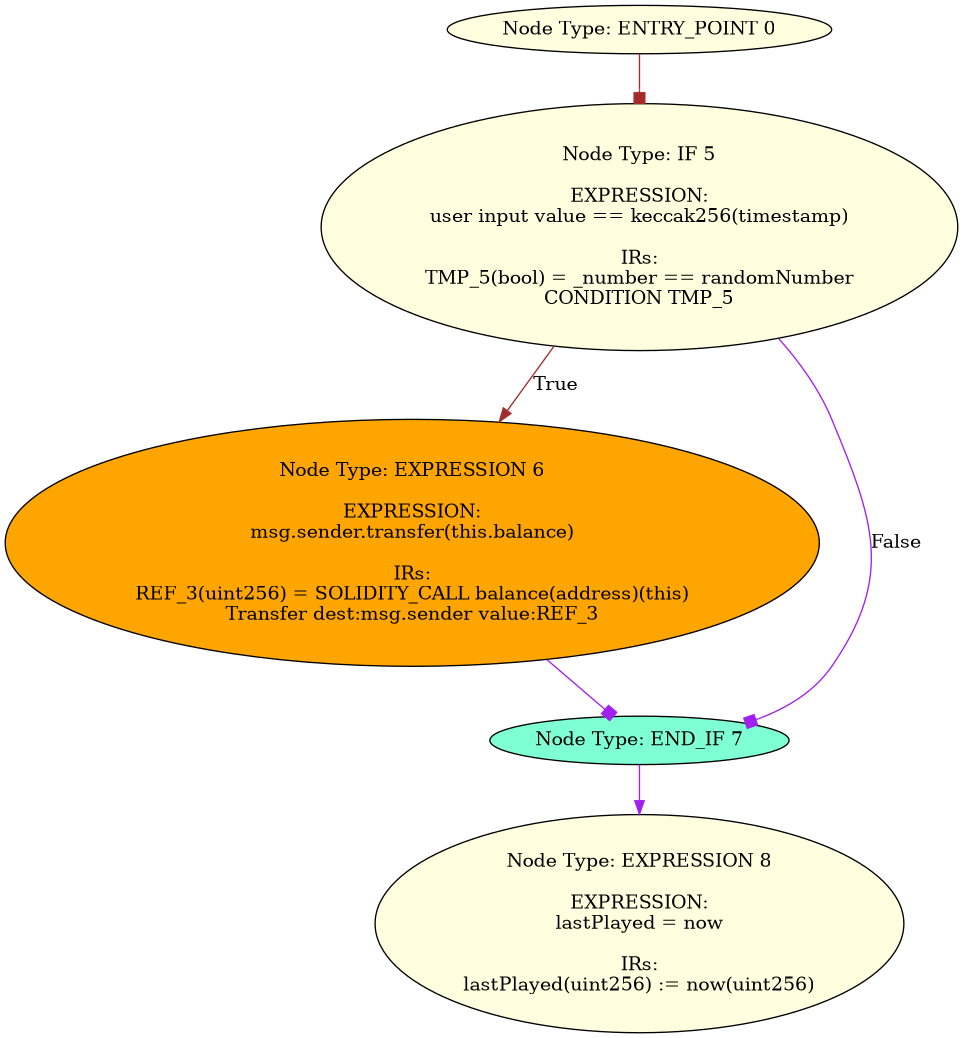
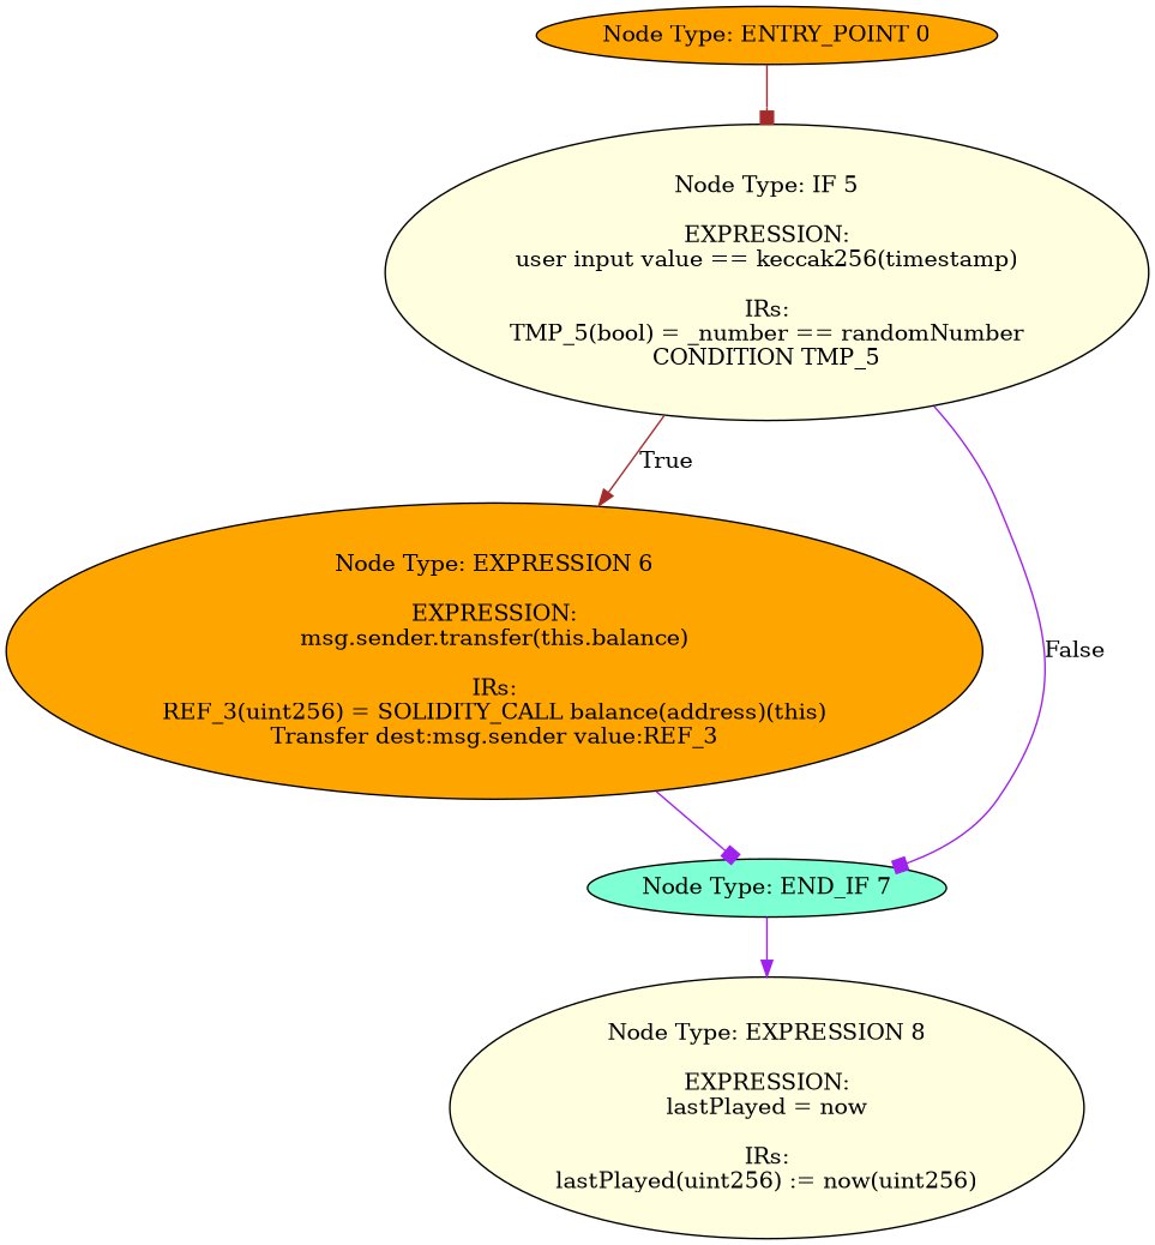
  digraph {
    node [style=filled fillcolor=orange]
    edge [color=purple arrowhead=box]
-   n1 [label="Node Type: ENTRY_POINT 0\n" fillcolor=lightyellow]
+   n1 [label="Node Type: ENTRY_POINT 0\n"]
    n2 [label="Node Type: IF 5\n\nEXPRESSION:\nuser input value == keccak256(timestamp)\n\nIRs:\nTMP_5(bool) = _number == randomNumber\nCONDITION TMP_5" fillcolor=lightyellow]
    n3 [label="Node Type: EXPRESSION 6\n\nEXPRESSION:\nmsg.sender.transfer(this.balance)\n\nIRs:\nREF_3(uint256) = SOLIDITY_CALL balance(address)(this)\nTransfer dest:msg.sender value:REF_3"]
    n4 [label="Node Type: END_IF 7\n" fillcolor=aquamarine]
    n5 [label="Node Type: EXPRESSION 8\n\nEXPRESSION:\nlastPlayed = now\n\nIRs:\nlastPlayed(uint256) := now(uint256)" fillcolor=lightyellow]
    n1 -> n2 [color=brown]
    n2 -> n3 [label=True color=brown arrowhead=normal]
    n2 -> n4 [label=False]
    n3 -> n4
    n4 -> n5 [arrowhead=normal]
  }
